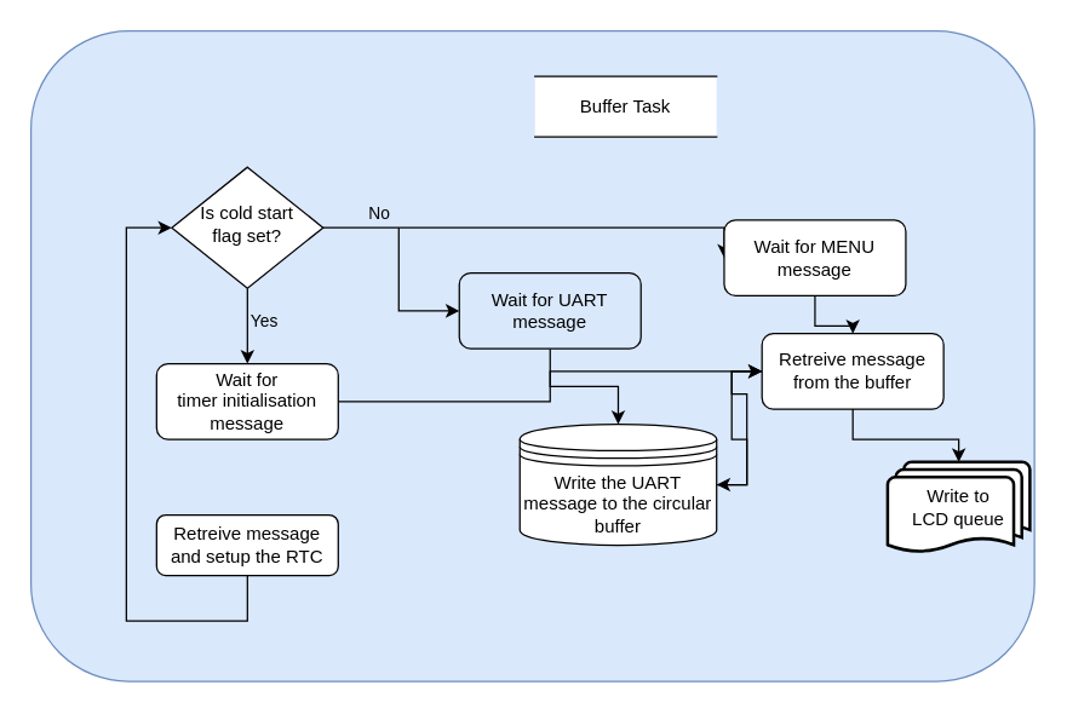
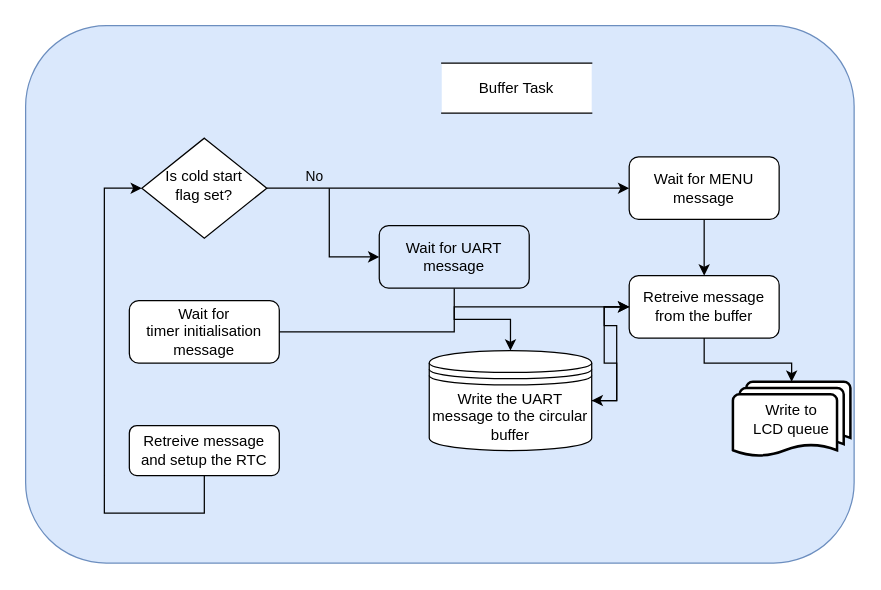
  <mxCell id="0" />
  <mxCell id="1" parent="0" />
  <mxCell id="2" value="" style="rounded=1;whiteSpace=wrap;html=1;fillColor=#dae8fc;strokeColor=#6c8ebf;" vertex="1" parent="1"><mxGeometry x="20" y="20" width="663" height="430" as="geometry" /></mxCell>
- <mxCell id="3" value="" style="edgeStyle=orthogonalEdgeStyle;rounded=0;orthogonalLoop=1;jettySize=auto;html=1;" edge="1" parent="1" source="7" target="10"><mxGeometry relative="1" as="geometry" /></mxCell>
- <mxCell id="4" value="Yes" style="edgeLabel;html=1;align=center;verticalAlign=middle;resizable=0;points=[];labelBackgroundColor=none;" vertex="1" connectable="0" parent="3"><mxGeometry x="-0.168" y="4" relative="1" as="geometry"><mxPoint x="6" as="offset" /></mxGeometry></mxCell>
  <mxCell id="5" value="" style="edgeStyle=orthogonalEdgeStyle;rounded=0;orthogonalLoop=1;jettySize=auto;html=1;entryX=0;entryY=0.5;entryDx=0;entryDy=0;" edge="1" parent="1" source="7" target="19"><mxGeometry relative="1" as="geometry"><Array as="points"><mxPoint x="283" y="150" /><mxPoint x="283" y="150" /></Array></mxGeometry></mxCell>
  <mxCell id="6" value="No" style="edgeLabel;html=1;align=center;verticalAlign=middle;resizable=0;points=[];labelBackgroundColor=none;" vertex="1" connectable="0" parent="5"><mxGeometry x="-0.307" relative="1" as="geometry"><mxPoint x="-63" y="-10" as="offset" /></mxGeometry></mxCell>
  <mxCell id="7" value="Is cold start &lt;br&gt;flag set?" style="rhombus;whiteSpace=wrap;html=1;shadow=0;fontFamily=Helvetica;fontSize=12;align=center;strokeWidth=1;spacing=6;spacingTop=-4;" vertex="1" parent="1"><mxGeometry x="113" y="110" width="100" height="80" as="geometry" /></mxCell>
  <mxCell id="8" value="Write to &lt;br&gt;LCD queue" style="strokeWidth=2;html=1;shape=mxgraph.flowchart.multi-document;whiteSpace=wrap;" vertex="1" parent="1"><mxGeometry x="586" y="305" width="94" height="60" as="geometry" /></mxCell>
  <mxCell id="9" value="" style="edgeStyle=orthogonalEdgeStyle;rounded=0;orthogonalLoop=1;jettySize=auto;html=1;" edge="1" parent="1" source="10" target="23"><mxGeometry relative="1" as="geometry" /></mxCell>
  <mxCell id="10" value="Wait for &lt;br&gt;timer initialisation message" style="rounded=1;whiteSpace=wrap;html=1;fontSize=12;glass=0;strokeWidth=1;shadow=0;" vertex="1" parent="1"><mxGeometry x="103" y="240" width="120" height="50" as="geometry" /></mxCell>
  <mxCell id="11" value="Buffer Task" style="shape=partialRectangle;whiteSpace=wrap;html=1;left=0;right=0;fillColor=default;" vertex="1" parent="1"><mxGeometry x="353" y="50" width="120" height="40" as="geometry" /></mxCell>
  <mxCell id="12" style="edgeStyle=orthogonalEdgeStyle;rounded=0;orthogonalLoop=1;jettySize=auto;html=1;entryX=0;entryY=0.5;entryDx=0;entryDy=0;" edge="1" parent="1" source="13" target="7"><mxGeometry relative="1" as="geometry"><Array as="points"><mxPoint x="163" y="410" /><mxPoint x="83" y="410" /><mxPoint x="83" y="150" /></Array></mxGeometry></mxCell>
  <mxCell id="13" value="Retreive message and setup the RTC" style="rounded=1;whiteSpace=wrap;html=1;fontSize=12;glass=0;strokeWidth=1;shadow=0;" vertex="1" parent="1"><mxGeometry x="103" y="340" width="120" height="40" as="geometry" /></mxCell>
  <mxCell id="14" style="edgeStyle=orthogonalEdgeStyle;rounded=0;orthogonalLoop=1;jettySize=auto;html=1;entryX=0.5;entryY=0;entryDx=0;entryDy=0;" edge="1" parent="1" source="15" target="17"><mxGeometry relative="1" as="geometry" /></mxCell>
  <mxCell id="15" value="Wait for UART message" style="rounded=1;whiteSpace=wrap;html=1;fontSize=12;glass=0;strokeWidth=1;shadow=0;fillColor=#dae8fc;" vertex="1" parent="1"><mxGeometry x="303" y="180" width="120" height="50" as="geometry" /></mxCell>
  <mxCell id="16" style="edgeStyle=orthogonalEdgeStyle;rounded=0;orthogonalLoop=1;jettySize=auto;html=1;entryX=0;entryY=0.5;entryDx=0;entryDy=0;" edge="1" parent="1" source="17" target="23"><mxGeometry relative="1" as="geometry" /></mxCell>
  <mxCell id="17" value="Write the UART message to the circular buffer" style="shape=datastore;whiteSpace=wrap;html=1;" vertex="1" parent="1"><mxGeometry x="343" y="280" width="130" height="80" as="geometry" /></mxCell>
  <mxCell id="18" value="" style="edgeStyle=orthogonalEdgeStyle;rounded=0;orthogonalLoop=1;jettySize=auto;html=1;" edge="1" parent="1" source="19" target="23"><mxGeometry relative="1" as="geometry" /></mxCell>
- <mxCell id="19" value="Wait for MENU message" style="rounded=1;whiteSpace=wrap;html=1;fontSize=12;glass=0;strokeWidth=1;shadow=0;" vertex="1" parent="1"><mxGeometry x="478" y="145" width="120" height="50" as="geometry" /></mxCell>
+ <mxCell id="19" value="Wait for MENU message" style="rounded=1;whiteSpace=wrap;html=1;fontSize=12;glass=0;strokeWidth=1;shadow=0;" vertex="1" parent="1"><mxGeometry x="503" y="125" width="120" height="50" as="geometry" /></mxCell>
  <mxCell id="20" value="" style="endArrow=classic;html=1;rounded=0;entryX=0;entryY=0.5;entryDx=0;entryDy=0;" edge="1" parent="1" target="15"><mxGeometry width="50" height="50" relative="1" as="geometry"><mxPoint x="263" y="150" as="sourcePoint" /><mxPoint x="413" y="260" as="targetPoint" /><Array as="points"><mxPoint x="263" y="205" /></Array></mxGeometry></mxCell>
  <mxCell id="21" style="edgeStyle=orthogonalEdgeStyle;rounded=0;orthogonalLoop=1;jettySize=auto;html=1;entryX=1;entryY=0.5;entryDx=0;entryDy=0;" edge="1" parent="1" source="23" target="17"><mxGeometry relative="1" as="geometry" /></mxCell>
  <mxCell id="22" value="" style="edgeStyle=orthogonalEdgeStyle;rounded=0;orthogonalLoop=1;jettySize=auto;html=1;" edge="1" parent="1" source="23" target="8"><mxGeometry relative="1" as="geometry" /></mxCell>
  <mxCell id="23" value="Retreive message from the buffer" style="rounded=1;whiteSpace=wrap;html=1;fontSize=12;glass=0;strokeWidth=1;shadow=0;" vertex="1" parent="1"><mxGeometry x="503" y="220" width="120" height="50" as="geometry" /></mxCell>
